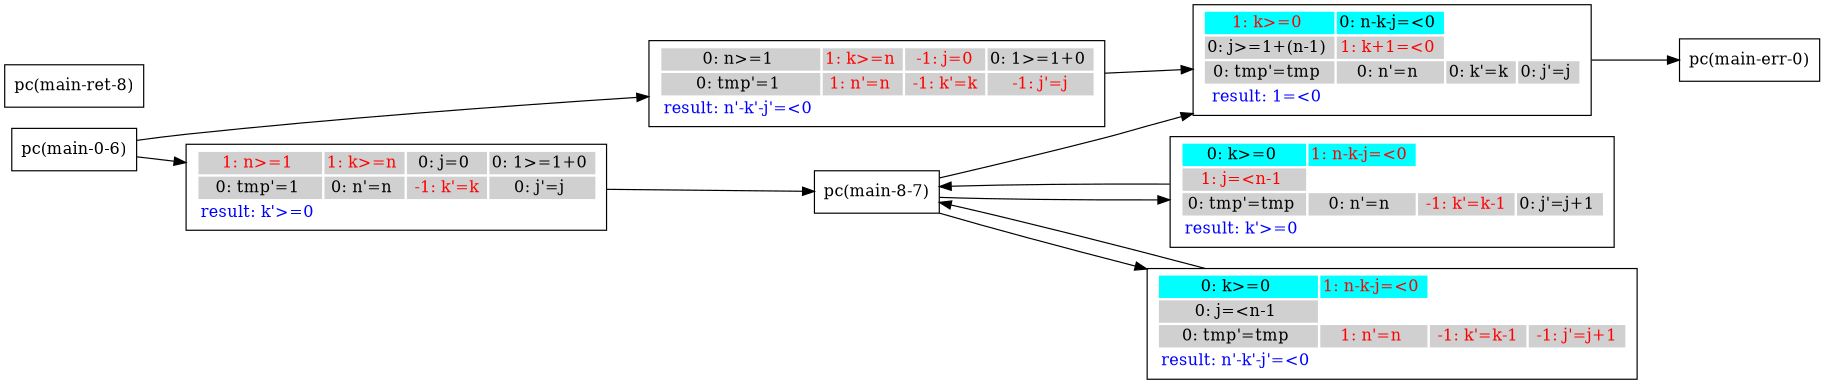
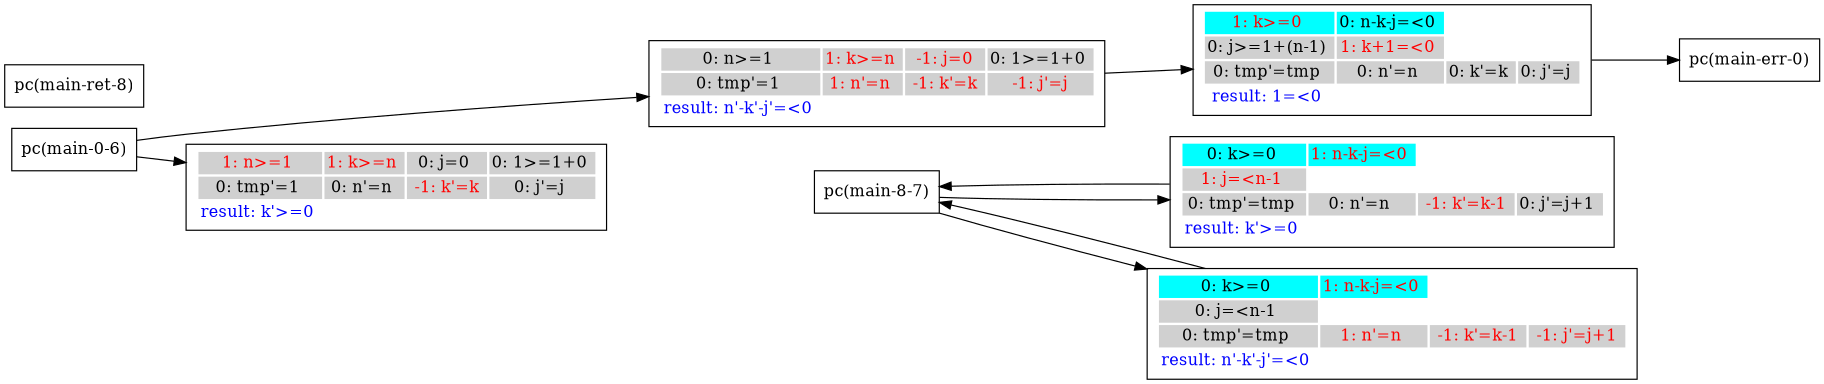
  digraph {
    rankdir=LR
    node [shape=box]
    n1 [label="pc(main-0-6)"]
    n2 [label=<<TABLE border="0"><TR><TD bgcolor = "#D0D0D0"><FONT COLOR="red">1: n&#062;=1 </FONT></TD><TD bgcolor = "#D0D0D0"><FONT COLOR="red">1: k&#062;=n </FONT></TD><TD bgcolor = "#D0D0D0"><FONT COLOR="black">0: j=0 </FONT></TD><TD bgcolor = "#D0D0D0"><FONT COLOR="black">0: 1&#062;=1+0 </FONT></TD></TR><TR><TD bgcolor = "#D0D0D0"><FONT COLOR="black">0: tmp'=1 </FONT></TD><TD bgcolor = "#D0D0D0"><FONT COLOR="black">0: n'=n </FONT></TD><TD bgcolor = "#D0D0D0"><FONT COLOR="red"> -1: k'=k </FONT></TD><TD bgcolor = "#D0D0D0"><FONT COLOR="black">0: j'=j </FONT></TD></TR><TR><TD bgcolor = "white"><FONT COLOR="blue">result: k'&#062;=0 </FONT></TD></TR></TABLE>>]
    n3 [label=<<TABLE border="0"><TR><TD bgcolor = "#D0D0D0"><FONT COLOR="black">0: n&#062;=1 </FONT></TD><TD bgcolor = "#D0D0D0"><FONT COLOR="red">1: k&#062;=n </FONT></TD><TD bgcolor = "#D0D0D0"><FONT COLOR="red"> -1: j=0 </FONT></TD><TD bgcolor = "#D0D0D0"><FONT COLOR="black">0: 1&#062;=1+0 </FONT></TD></TR><TR><TD bgcolor = "#D0D0D0"><FONT COLOR="black">0: tmp'=1 </FONT></TD><TD bgcolor = "#D0D0D0"><FONT COLOR="red">1: n'=n </FONT></TD><TD bgcolor = "#D0D0D0"><FONT COLOR="red"> -1: k'=k </FONT></TD><TD bgcolor = "#D0D0D0"><FONT COLOR="red"> -1: j'=j </FONT></TD></TR><TR><TD bgcolor = "white"><FONT COLOR="blue">result: n'-k'-j'=&#060;0 </FONT></TD></TR></TABLE>>]
    n4 [label="pc(main-8-7)"]
    n5 [label=<<TABLE border="0"><TR><TD bgcolor = "#00FFFF"><FONT COLOR="red">1: k&#062;=0 </FONT></TD><TD bgcolor = "#00FFFF"><FONT COLOR="black">0: n-k-j=&#060;0 </FONT></TD></TR><TR><TD bgcolor = "#D0D0D0"><FONT COLOR="black">0: j&#062;=1+(n-1) </FONT></TD><TD bgcolor = "#D0D0D0"><FONT COLOR="red">1: k+1=&#060;0 </FONT></TD></TR><TR><TD bgcolor = "#D0D0D0"><FONT COLOR="black">0: tmp'=tmp </FONT></TD><TD bgcolor = "#D0D0D0"><FONT COLOR="black">0: n'=n </FONT></TD><TD bgcolor = "#D0D0D0"><FONT COLOR="black">0: k'=k </FONT></TD><TD bgcolor = "#D0D0D0"><FONT COLOR="black">0: j'=j </FONT></TD></TR><TR><TD bgcolor = "white"><FONT COLOR="blue">result: 1=&#060;0 </FONT></TD></TR></TABLE>>]
    n6 [label=<<TABLE border="0"><TR><TD bgcolor = "#00FFFF"><FONT COLOR="black">0: k&#062;=0 </FONT></TD><TD bgcolor = "#00FFFF"><FONT COLOR="red">1: n-k-j=&#060;0 </FONT></TD></TR><TR><TD bgcolor = "#D0D0D0"><FONT COLOR="red">1: j=&#060;n-1 </FONT></TD></TR><TR><TD bgcolor = "#D0D0D0"><FONT COLOR="black">0: tmp'=tmp </FONT></TD><TD bgcolor = "#D0D0D0"><FONT COLOR="black">0: n'=n </FONT></TD><TD bgcolor = "#D0D0D0"><FONT COLOR="red"> -1: k'=k-1 </FONT></TD><TD bgcolor = "#D0D0D0"><FONT COLOR="black">0: j'=j+1 </FONT></TD></TR><TR><TD bgcolor = "white"><FONT COLOR="blue">result: k'&#062;=0 </FONT></TD></TR></TABLE>>]
    n7 [label=<<TABLE border="0"><TR><TD bgcolor = "#00FFFF"><FONT COLOR="black">0: k&#062;=0 </FONT></TD><TD bgcolor = "#00FFFF"><FONT COLOR="red">1: n-k-j=&#060;0 </FONT></TD></TR><TR><TD bgcolor = "#D0D0D0"><FONT COLOR="black">0: j=&#060;n-1 </FONT></TD></TR><TR><TD bgcolor = "#D0D0D0"><FONT COLOR="black">0: tmp'=tmp </FONT></TD><TD bgcolor = "#D0D0D0"><FONT COLOR="red">1: n'=n </FONT></TD><TD bgcolor = "#D0D0D0"><FONT COLOR="red"> -1: k'=k-1 </FONT></TD><TD bgcolor = "#D0D0D0"><FONT COLOR="red"> -1: j'=j+1 </FONT></TD></TR><TR><TD bgcolor = "white"><FONT COLOR="blue">result: n'-k'-j'=&#060;0 </FONT></TD></TR></TABLE>>]
    n8 [label="pc(main-err-0)"]
    n9 [label="pc(main-ret-8)"]
    n1 -> n2
    n1 -> n3
-   n2 -> n4
    n3 -> n5
-   n4 -> n5
    n4 -> n6
    n4 -> n7
    n5 -> n8
    n6 -> n4
    n7 -> n4
  }
